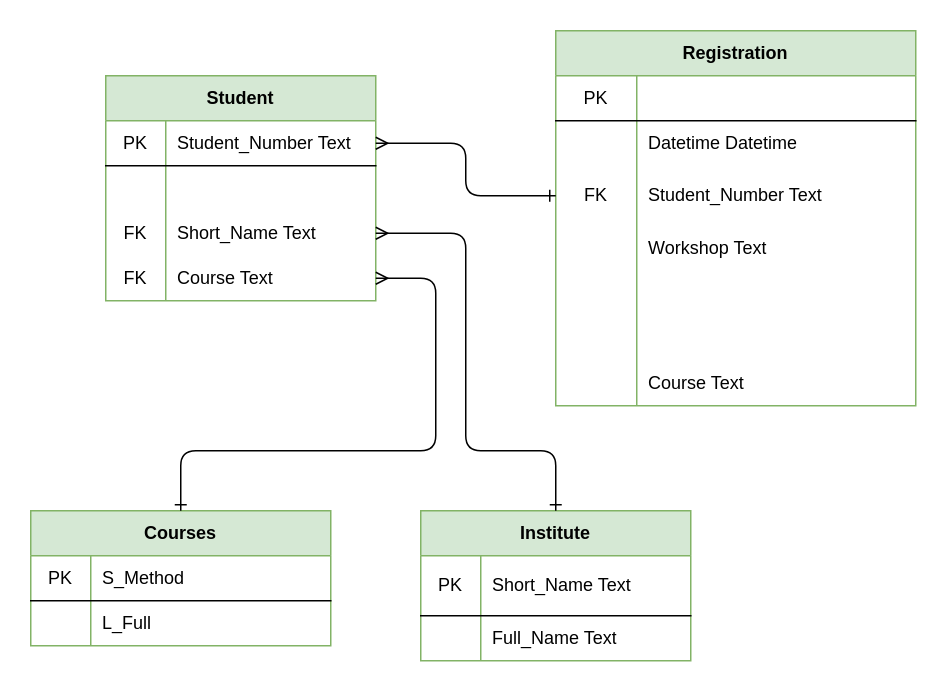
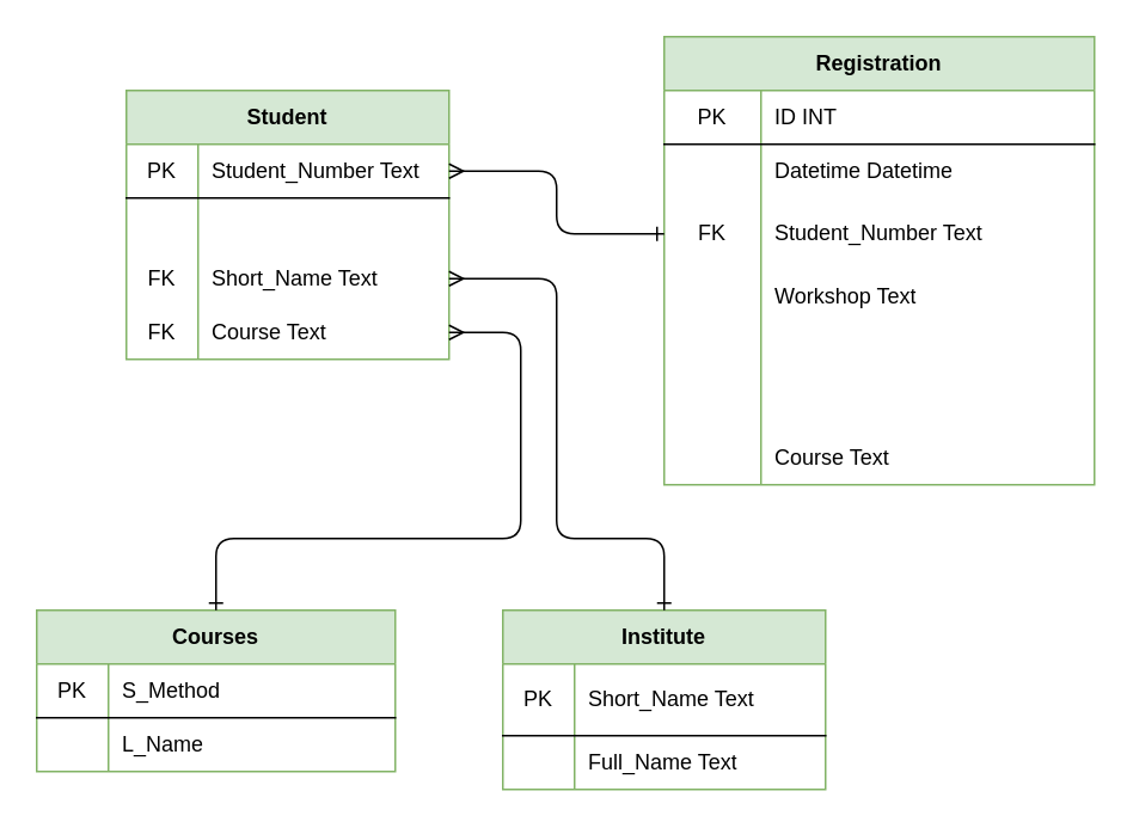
  <mxCell id="0" />
  <mxCell id="1" parent="0" />
  <mxCell id="2" value="Student" style="shape=table;html=1;whiteSpace=wrap;startSize=30;container=1;collapsible=0;childLayout=tableLayout;fixedRows=1;rowLines=0;fontStyle=1;align=center;fillColor=#d5e8d4;strokeColor=#82b366;" parent="1" vertex="1"><mxGeometry x="70" y="50" width="180" height="150" as="geometry" /></mxCell>
  <mxCell id="3" value="" style="shape=partialRectangle;html=1;whiteSpace=wrap;collapsible=0;dropTarget=0;pointerEvents=0;fillColor=none;top=0;left=0;bottom=1;right=0;points=[[0,0.5],[1,0.5]];portConstraint=eastwest;" parent="2" vertex="1"><mxGeometry y="30" width="180" height="30" as="geometry" /></mxCell>
  <mxCell id="4" value="PK" style="shape=partialRectangle;html=1;whiteSpace=wrap;connectable=0;fillColor=none;top=0;left=0;bottom=0;right=0;overflow=hidden;" parent="3" vertex="1"><mxGeometry width="40" height="30" as="geometry" /></mxCell>
  <mxCell id="5" value="Student_Number Text" style="shape=partialRectangle;html=1;whiteSpace=wrap;connectable=0;fillColor=none;top=0;left=0;bottom=0;right=0;align=left;spacingLeft=6;overflow=hidden;" parent="3" vertex="1"><mxGeometry x="40" width="140" height="30" as="geometry" /></mxCell>
  <mxCell id="6" value="" style="shape=partialRectangle;html=1;whiteSpace=wrap;collapsible=0;dropTarget=0;pointerEvents=0;fillColor=none;top=0;left=0;bottom=0;right=0;points=[[0,0.5],[1,0.5]];portConstraint=eastwest;" parent="2" vertex="1"><mxGeometry y="60" width="180" height="30" as="geometry" /></mxCell>
  <mxCell id="7" value="" style="shape=partialRectangle;html=1;whiteSpace=wrap;connectable=0;fillColor=none;top=0;left=0;bottom=0;right=0;overflow=hidden;" parent="6" vertex="1"><mxGeometry width="40" height="30" as="geometry" /></mxCell>
  <mxCell id="8" value="" style="shape=partialRectangle;html=1;whiteSpace=wrap;collapsible=0;dropTarget=0;pointerEvents=0;fillColor=none;top=0;left=0;bottom=0;right=0;points=[[0,0.5],[1,0.5]];portConstraint=eastwest;" parent="2" vertex="1"><mxGeometry y="90" width="180" height="30" as="geometry" /></mxCell>
  <mxCell id="9" value="FK" style="shape=partialRectangle;html=1;whiteSpace=wrap;connectable=0;fillColor=none;top=0;left=0;bottom=0;right=0;overflow=hidden;" parent="8" vertex="1"><mxGeometry width="40" height="30" as="geometry" /></mxCell>
  <mxCell id="10" value="Short_Name Text" style="shape=partialRectangle;html=1;whiteSpace=wrap;connectable=0;fillColor=none;top=0;left=0;bottom=0;right=0;align=left;spacingLeft=6;overflow=hidden;" parent="8" vertex="1"><mxGeometry x="40" width="140" height="30" as="geometry" /></mxCell>
  <mxCell id="11" value="" style="shape=partialRectangle;html=1;whiteSpace=wrap;collapsible=0;dropTarget=0;pointerEvents=0;fillColor=none;top=0;left=0;bottom=0;right=0;points=[[0,0.5],[1,0.5]];portConstraint=eastwest;" parent="2" vertex="1"><mxGeometry y="120" width="180" height="30" as="geometry" /></mxCell>
  <mxCell id="12" value="FK" style="shape=partialRectangle;html=1;whiteSpace=wrap;connectable=0;fillColor=none;top=0;left=0;bottom=0;right=0;overflow=hidden;" parent="11" vertex="1"><mxGeometry width="40" height="30" as="geometry" /></mxCell>
  <mxCell id="13" value="Course Text" style="shape=partialRectangle;html=1;whiteSpace=wrap;connectable=0;fillColor=none;top=0;left=0;bottom=0;right=0;align=left;spacingLeft=6;overflow=hidden;" parent="11" vertex="1"><mxGeometry x="40" width="140" height="30" as="geometry" /></mxCell>
  <mxCell id="14" value="Institute" style="shape=table;html=1;whiteSpace=wrap;startSize=30;container=1;collapsible=0;childLayout=tableLayout;fixedRows=1;rowLines=0;fontStyle=1;align=center;fillColor=#d5e8d4;strokeColor=#82b366;" parent="1" vertex="1"><mxGeometry x="280" y="340" width="180" height="100" as="geometry" /></mxCell>
  <mxCell id="15" value="" style="shape=partialRectangle;html=1;whiteSpace=wrap;collapsible=0;dropTarget=0;pointerEvents=0;fillColor=none;top=0;left=0;bottom=1;right=0;points=[[0,0.5],[1,0.5]];portConstraint=eastwest;" parent="14" vertex="1"><mxGeometry y="30" width="180" height="40" as="geometry" /></mxCell>
  <mxCell id="16" value="PK" style="shape=partialRectangle;html=1;whiteSpace=wrap;connectable=0;fillColor=none;top=0;left=0;bottom=0;right=0;overflow=hidden;" parent="15" vertex="1"><mxGeometry width="40" height="40" as="geometry" /></mxCell>
  <mxCell id="17" value="Short_Name Text" style="shape=partialRectangle;html=1;whiteSpace=wrap;connectable=0;fillColor=none;top=0;left=0;bottom=0;right=0;align=left;spacingLeft=6;overflow=hidden;" parent="15" vertex="1"><mxGeometry x="40" width="140" height="40" as="geometry" /></mxCell>
  <mxCell id="18" value="" style="shape=partialRectangle;html=1;whiteSpace=wrap;collapsible=0;dropTarget=0;pointerEvents=0;fillColor=none;top=0;left=0;bottom=0;right=0;points=[[0,0.5],[1,0.5]];portConstraint=eastwest;" parent="14" vertex="1"><mxGeometry y="70" width="180" height="30" as="geometry" /></mxCell>
  <mxCell id="19" value="" style="shape=partialRectangle;html=1;whiteSpace=wrap;connectable=0;fillColor=none;top=0;left=0;bottom=0;right=0;overflow=hidden;" parent="18" vertex="1"><mxGeometry width="40" height="30" as="geometry" /></mxCell>
  <mxCell id="20" value="Full_Name Text" style="shape=partialRectangle;html=1;whiteSpace=wrap;connectable=0;fillColor=none;top=0;left=0;bottom=0;right=0;align=left;spacingLeft=6;overflow=hidden;" parent="18" vertex="1"><mxGeometry x="40" width="140" height="30" as="geometry" /></mxCell>
  <mxCell id="21" value="Registration" style="shape=table;html=1;whiteSpace=wrap;startSize=30;container=1;collapsible=0;childLayout=tableLayout;fixedRows=1;rowLines=0;fontStyle=1;align=center;fillColor=#d5e8d4;strokeColor=#82b366;" parent="1" vertex="1"><mxGeometry x="370" y="20" width="240" height="250" as="geometry" /></mxCell>
  <mxCell id="22" value="" style="shape=partialRectangle;html=1;whiteSpace=wrap;collapsible=0;dropTarget=0;pointerEvents=0;fillColor=none;top=0;left=0;bottom=1;right=0;points=[[0,0.5],[1,0.5]];portConstraint=eastwest;" parent="21" vertex="1"><mxGeometry y="30" width="240" height="30" as="geometry" /></mxCell>
  <mxCell id="23" value="PK" style="shape=partialRectangle;html=1;whiteSpace=wrap;connectable=0;fillColor=none;top=0;left=0;bottom=0;right=0;overflow=hidden;" parent="22" vertex="1"><mxGeometry width="54" height="30" as="geometry" /></mxCell>
+ <mxCell id="24" value="ID INT" style="shape=partialRectangle;html=1;whiteSpace=wrap;connectable=0;fillColor=none;top=0;left=0;bottom=0;right=0;align=left;spacingLeft=6;overflow=hidden;" parent="22" vertex="1"><mxGeometry x="54" width="186" height="30" as="geometry" /></mxCell>
  <mxCell id="25" value="" style="shape=partialRectangle;html=1;whiteSpace=wrap;collapsible=0;dropTarget=0;pointerEvents=0;fillColor=none;top=0;left=0;bottom=0;right=0;points=[[0,0.5],[1,0.5]];portConstraint=eastwest;" parent="21" vertex="1"><mxGeometry y="60" width="240" height="30" as="geometry" /></mxCell>
  <mxCell id="26" value="" style="shape=partialRectangle;html=1;whiteSpace=wrap;connectable=0;fillColor=none;top=0;left=0;bottom=0;right=0;overflow=hidden;" parent="25" vertex="1"><mxGeometry width="54" height="30" as="geometry" /></mxCell>
  <mxCell id="27" value="Datetime Datetime" style="shape=partialRectangle;html=1;whiteSpace=wrap;connectable=0;fillColor=none;top=0;left=0;bottom=0;right=0;align=left;spacingLeft=6;overflow=hidden;" parent="25" vertex="1"><mxGeometry x="54" width="186" height="30" as="geometry" /></mxCell>
  <mxCell id="28" value="" style="shape=partialRectangle;html=1;whiteSpace=wrap;collapsible=0;dropTarget=0;pointerEvents=0;fillColor=none;top=0;left=0;bottom=0;right=0;points=[[0,0.5],[1,0.5]];portConstraint=eastwest;" parent="21" vertex="1"><mxGeometry y="90" width="240" height="40" as="geometry" /></mxCell>
  <mxCell id="29" value="FK" style="shape=partialRectangle;html=1;whiteSpace=wrap;connectable=0;fillColor=none;top=0;left=0;bottom=0;right=0;overflow=hidden;" parent="28" vertex="1"><mxGeometry width="54" height="40" as="geometry" /></mxCell>
  <mxCell id="30" value="Student_Number Text" style="shape=partialRectangle;html=1;whiteSpace=wrap;connectable=0;fillColor=none;top=0;left=0;bottom=0;right=0;align=left;spacingLeft=6;overflow=hidden;" parent="28" vertex="1"><mxGeometry x="54" width="186" height="40" as="geometry" /></mxCell>
  <mxCell id="31" value="" style="shape=partialRectangle;html=1;whiteSpace=wrap;collapsible=0;dropTarget=0;pointerEvents=0;fillColor=none;top=0;left=0;bottom=0;right=0;points=[[0,0.5],[1,0.5]];portConstraint=eastwest;" parent="21" vertex="1"><mxGeometry y="130" width="240" height="30" as="geometry" /></mxCell>
  <mxCell id="32" value="" style="shape=partialRectangle;html=1;whiteSpace=wrap;connectable=0;fillColor=none;top=0;left=0;bottom=0;right=0;overflow=hidden;" parent="31" vertex="1"><mxGeometry width="54" height="30" as="geometry" /></mxCell>
  <mxCell id="33" value="Workshop Text" style="shape=partialRectangle;html=1;whiteSpace=wrap;connectable=0;fillColor=none;top=0;left=0;bottom=0;right=0;align=left;spacingLeft=6;overflow=hidden;" parent="31" vertex="1"><mxGeometry x="54" width="186" height="30" as="geometry" /></mxCell>
  <mxCell id="34" value="" style="shape=partialRectangle;html=1;whiteSpace=wrap;collapsible=0;dropTarget=0;pointerEvents=0;fillColor=none;top=0;left=0;bottom=0;right=0;points=[[0,0.5],[1,0.5]];portConstraint=eastwest;" parent="21" vertex="1"><mxGeometry y="160" width="240" height="30" as="geometry" /></mxCell>
  <mxCell id="35" value="" style="shape=partialRectangle;html=1;whiteSpace=wrap;connectable=0;fillColor=none;top=0;left=0;bottom=0;right=0;overflow=hidden;" parent="34" vertex="1"><mxGeometry width="54" height="30" as="geometry" /></mxCell>
  <mxCell id="36" value="" style="shape=partialRectangle;html=1;whiteSpace=wrap;collapsible=0;dropTarget=0;pointerEvents=0;fillColor=none;top=0;left=0;bottom=0;right=0;points=[[0,0.5],[1,0.5]];portConstraint=eastwest;" parent="21" vertex="1"><mxGeometry y="190" width="240" height="30" as="geometry" /></mxCell>
  <mxCell id="37" value="" style="shape=partialRectangle;html=1;whiteSpace=wrap;connectable=0;fillColor=none;top=0;left=0;bottom=0;right=0;overflow=hidden;" parent="36" vertex="1"><mxGeometry width="54" height="30" as="geometry" /></mxCell>
  <mxCell id="38" value="" style="shape=partialRectangle;html=1;whiteSpace=wrap;collapsible=0;dropTarget=0;pointerEvents=0;fillColor=none;top=0;left=0;bottom=0;right=0;points=[[0,0.5],[1,0.5]];portConstraint=eastwest;" parent="21" vertex="1"><mxGeometry y="220" width="240" height="30" as="geometry" /></mxCell>
  <mxCell id="39" value="" style="shape=partialRectangle;html=1;whiteSpace=wrap;connectable=0;fillColor=none;top=0;left=0;bottom=0;right=0;overflow=hidden;" parent="38" vertex="1"><mxGeometry width="54" height="30" as="geometry" /></mxCell>
  <mxCell id="40" value="Course Text" style="shape=partialRectangle;html=1;whiteSpace=wrap;connectable=0;fillColor=none;top=0;left=0;bottom=0;right=0;align=left;spacingLeft=6;overflow=hidden;" parent="38" vertex="1"><mxGeometry x="54" width="186" height="30" as="geometry" /></mxCell>
  <mxCell id="41" value="" style="endArrow=ERone;html=1;exitX=1;exitY=0.5;exitDx=0;exitDy=0;entryX=0.5;entryY=0;entryDx=0;entryDy=0;startArrow=ERmany;startFill=0;endFill=0;" parent="1" source="8" target="14" edge="1"><mxGeometry width="50" height="50" relative="1" as="geometry"><mxPoint x="140" y="110" as="sourcePoint" /><mxPoint x="190" y="60" as="targetPoint" /><Array as="points"><mxPoint x="310" y="155" /><mxPoint x="310" y="300" /><mxPoint x="370" y="300" /></Array></mxGeometry></mxCell>
  <mxCell id="42" value="" style="endArrow=ERmany;html=1;entryX=1;entryY=0.5;entryDx=0;entryDy=0;startArrow=ERone;startFill=0;endFill=0;exitX=0;exitY=0.5;exitDx=0;exitDy=0;" parent="1" source="28" target="3" edge="1"><mxGeometry width="50" height="50" relative="1" as="geometry"><mxPoint x="280" y="140" as="sourcePoint" /><mxPoint x="330" y="260" as="targetPoint" /><Array as="points"><mxPoint x="310" y="130" /><mxPoint x="310" y="95" /></Array></mxGeometry></mxCell>
  <mxCell id="43" value="Courses" style="shape=table;html=1;whiteSpace=wrap;startSize=30;container=1;collapsible=0;childLayout=tableLayout;fixedRows=1;rowLines=0;fontStyle=1;align=center;fillColor=#d5e8d4;strokeColor=#82b366;" parent="1" vertex="1"><mxGeometry x="20" y="340" width="200" height="90" as="geometry" /></mxCell>
  <mxCell id="44" value="" style="shape=partialRectangle;html=1;whiteSpace=wrap;collapsible=0;dropTarget=0;pointerEvents=0;fillColor=none;top=0;left=0;bottom=1;right=0;points=[[0,0.5],[1,0.5]];portConstraint=eastwest;" parent="43" vertex="1"><mxGeometry y="30" width="200" height="30" as="geometry" /></mxCell>
  <mxCell id="45" value="PK" style="shape=partialRectangle;html=1;whiteSpace=wrap;connectable=0;fillColor=none;top=0;left=0;bottom=0;right=0;overflow=hidden;" parent="44" vertex="1"><mxGeometry width="40" height="30" as="geometry" /></mxCell>
  <mxCell id="46" value="S_Method" style="shape=partialRectangle;html=1;whiteSpace=wrap;connectable=0;fillColor=none;top=0;left=0;bottom=0;right=0;align=left;spacingLeft=6;overflow=hidden;" parent="44" vertex="1"><mxGeometry x="40" width="160" height="30" as="geometry" /></mxCell>
  <mxCell id="47" value="" style="shape=partialRectangle;html=1;whiteSpace=wrap;collapsible=0;dropTarget=0;pointerEvents=0;fillColor=none;top=0;left=0;bottom=0;right=0;points=[[0,0.5],[1,0.5]];portConstraint=eastwest;" parent="43" vertex="1"><mxGeometry y="60" width="200" height="30" as="geometry" /></mxCell>
  <mxCell id="48" value="" style="shape=partialRectangle;html=1;whiteSpace=wrap;connectable=0;fillColor=none;top=0;left=0;bottom=0;right=0;overflow=hidden;" parent="47" vertex="1"><mxGeometry width="40" height="30" as="geometry" /></mxCell>
- <mxCell id="49" value="L_Full" style="shape=partialRectangle;html=1;whiteSpace=wrap;connectable=0;fillColor=none;top=0;left=0;bottom=0;right=0;align=left;spacingLeft=6;overflow=hidden;" parent="47" vertex="1"><mxGeometry x="40" width="160" height="30" as="geometry" /></mxCell>
+ <mxCell id="49" value="L_Name" style="shape=partialRectangle;html=1;whiteSpace=wrap;connectable=0;fillColor=none;top=0;left=0;bottom=0;right=0;align=left;spacingLeft=6;overflow=hidden;" parent="47" vertex="1"><mxGeometry x="40" width="160" height="30" as="geometry" /></mxCell>
  <mxCell id="50" value="" style="endArrow=ERmany;html=1;entryX=1;entryY=0.5;entryDx=0;entryDy=0;exitX=0.5;exitY=0;exitDx=0;exitDy=0;endFill=0;startArrow=ERone;startFill=0;" parent="1" source="43" target="11" edge="1"><mxGeometry width="50" height="50" relative="1" as="geometry"><mxPoint x="280" y="420" as="sourcePoint" /><mxPoint x="330" y="370" as="targetPoint" /><Array as="points"><mxPoint x="120" y="300" /><mxPoint x="290" y="300" /><mxPoint x="290" y="185" /></Array></mxGeometry></mxCell>
